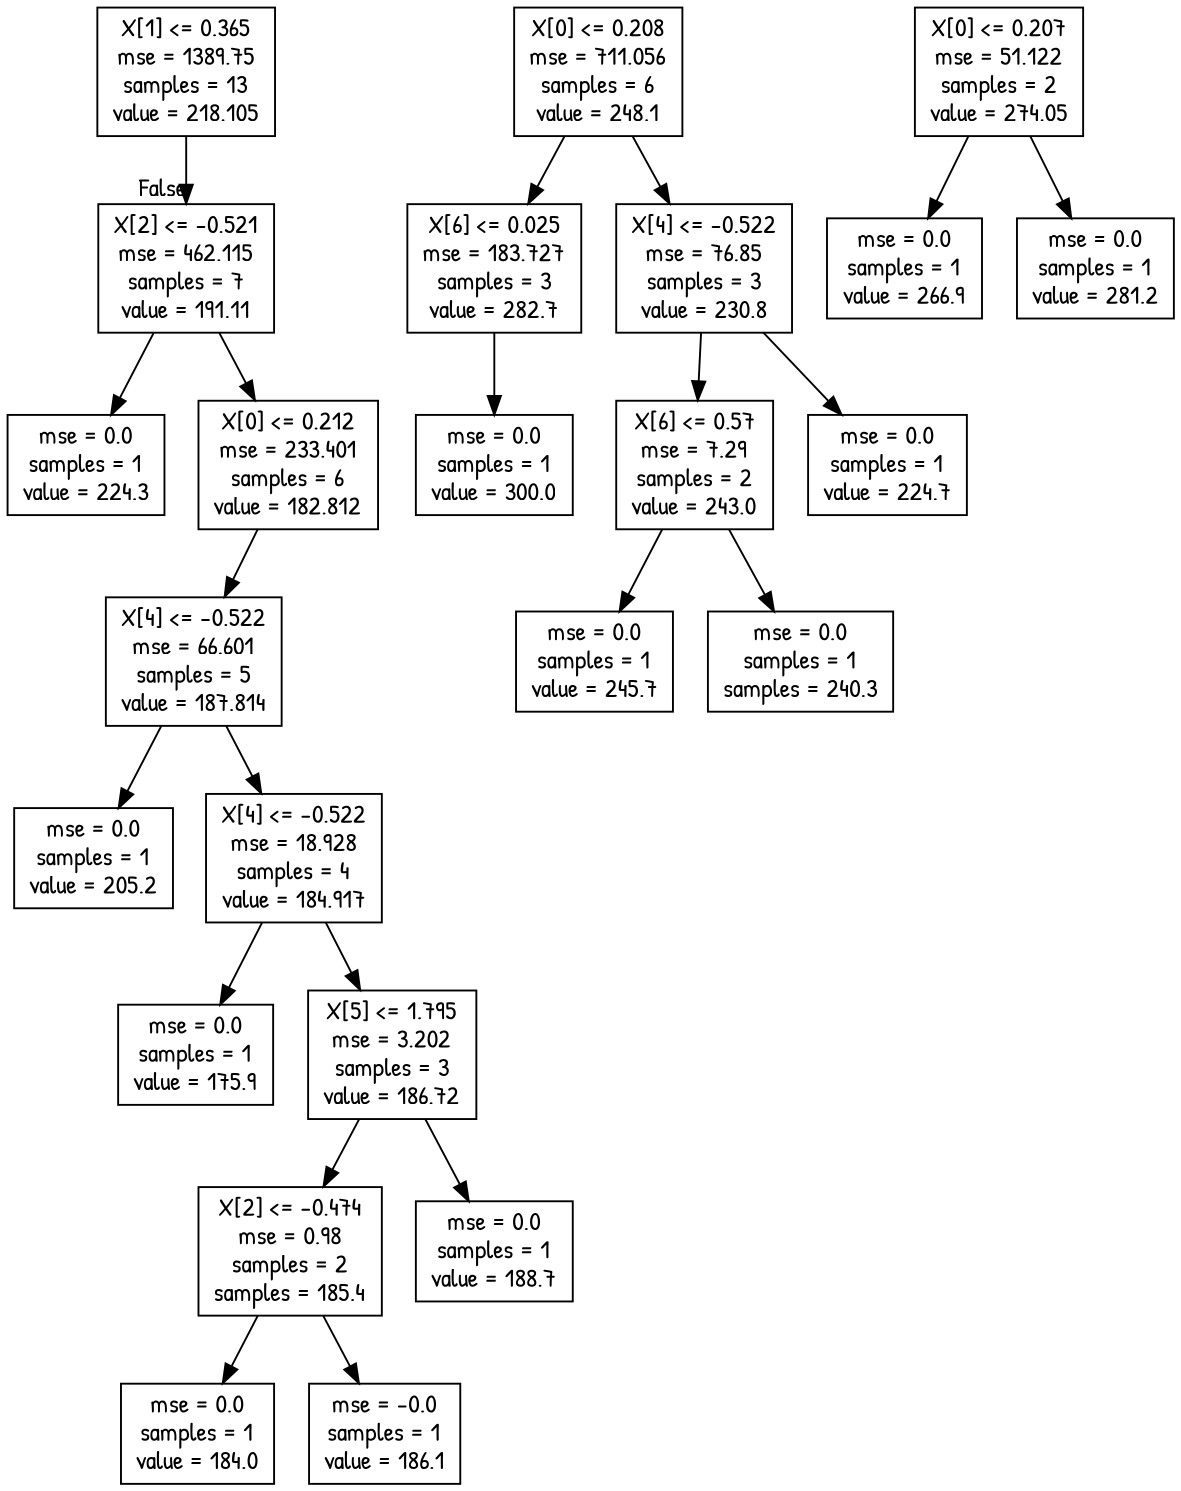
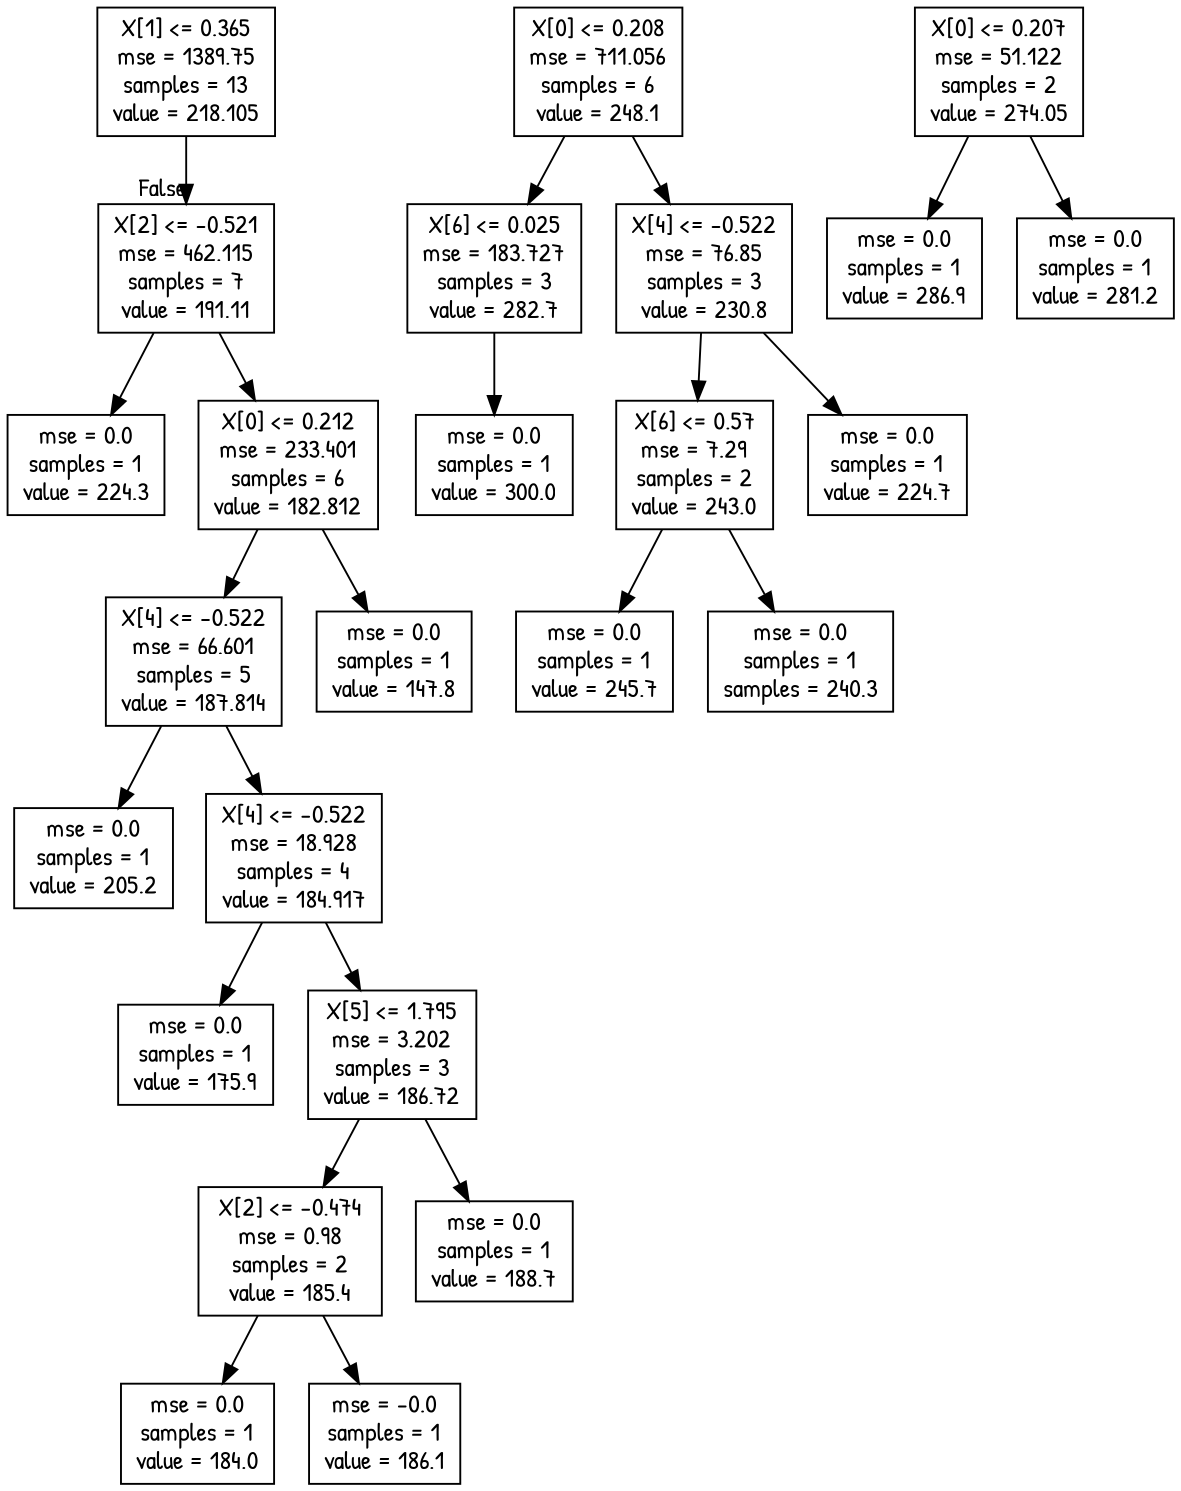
  digraph {
    fontname="Patrick Hand"
    node [fontname="Patrick Hand" shape=box]
    edge [fontname="Patrick Hand"]
    n1 [label="X[1] <= 0.365\nmse = 1389.75\nsamples = 13\nvalue = 218.105"]
    n2 [label="X[2] <= -0.521\nmse = 462.115\nsamples = 7\nvalue = 191.11"]
    n3 [label="X[0] <= 0.208\nmse = 711.056\nsamples = 6\nvalue = 248.1"]
    n4 [label="X[6] <= 0.025\nmse = 183.727\nsamples = 3\nvalue = 282.7"]
    n5 [label="X[4] <= -0.522\nmse = 76.85\nsamples = 3\nvalue = 230.8"]
    n6 [label="mse = 0.0\nsamples = 1\nvalue = 224.3"]
    n7 [label="X[0] <= 0.212\nmse = 233.401\nsamples = 6\nvalue = 182.812"]
    n8 [label="mse = 0.0\nsamples = 1\nvalue = 300.0"]
    n9 [label="X[6] <= 0.57\nmse = 7.29\nsamples = 2\nvalue = 243.0"]
    n10 [label="mse = 0.0\nsamples = 1\nvalue = 224.7"]
    n11 [label="X[0] <= 0.207\nmse = 51.122\nsamples = 2\nvalue = 274.05"]
-   n12 [label="mse = 0.0\nsamples = 1\nvalue = 266.9"]
+   n12 [label="mse = 0.0\nsamples = 1\nvalue = 286.9"]
    n13 [label="mse = 0.0\nsamples = 1\nvalue = 281.2"]
    n14 [label="mse = 0.0\nsamples = 1\nvalue = 245.7"]
    n15 [label="mse = 0.0\nsamples = 1\nsamples = 240.3"]
    n16 [label="X[4] <= -0.522\nmse = 66.601\nsamples = 5\nvalue = 187.814"]
+   n17 [label="mse = 0.0\nsamples = 1\nvalue = 147.8"]
    n18 [label="mse = 0.0\nsamples = 1\nvalue = 205.2"]
    n19 [label="X[4] <= -0.522\nmse = 18.928\nsamples = 4\nvalue = 184.917"]
    n20 [label="mse = 0.0\nsamples = 1\nvalue = 175.9"]
    n21 [label="X[5] <= 1.795\nmse = 3.202\nsamples = 3\nvalue = 186.72"]
-   n22 [label="X[2] <= -0.474\nmse = 0.98\nsamples = 2\nsamples = 185.4"]
+   n22 [label="X[2] <= -0.474\nmse = 0.98\nsamples = 2\nvalue = 185.4"]
    n23 [label="mse = 0.0\nsamples = 1\nvalue = 188.7"]
    n24 [label="mse = 0.0\nsamples = 1\nvalue = 184.0"]
    n25 [label="mse = -0.0\nsamples = 1\nvalue = 186.1"]
    n1 -> n2 [headlabel=False labelangle=-45 labeldistance=2.5]
    n2 -> n6
    n2 -> n7
    n3 -> n4
    n3 -> n5
    n4 -> n8
    n5 -> n9
    n5 -> n10
    n7 -> n16
+   n7 -> n17
    n9 -> n14
    n9 -> n15
    n11 -> n12
    n11 -> n13
    n16 -> n18
    n16 -> n19
    n19 -> n20
    n19 -> n21
    n21 -> n22
    n21 -> n23
    n22 -> n24
    n22 -> n25
  }
